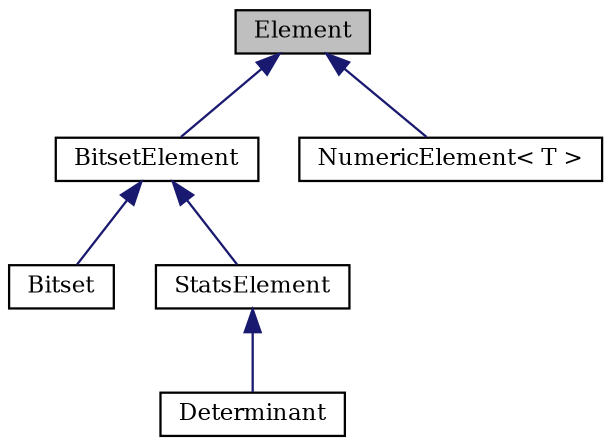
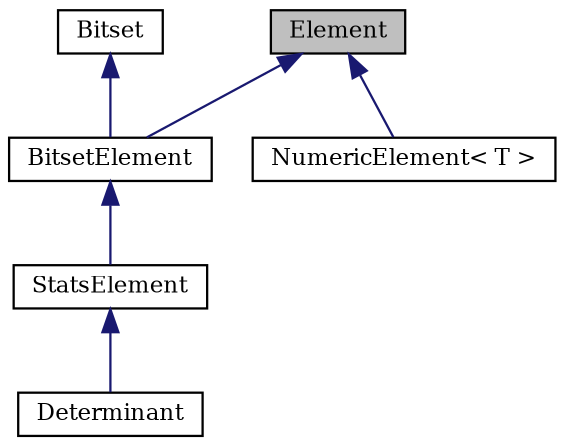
  digraph {
    fontname="DejaVu Serif"
    node [color=black fillcolor=white fontname="DejaVu Serif" fontsize=10 shape=record style=filled]
    edge [color=midnightblue dir=back fontname="DejaVu Serif" fontsize=10 labelfontname=Helvetica labelfontsize=10 style=solid]
    n1 [fillcolor=grey75 fontcolor=black height=0.2 label=Element width=0.4]
    n2 [height=0.2 label=BitsetElement width=0.4]
    n3 [height=0.2 label="NumericElement\< T \>" width=0.4]
    n4 [height=0.2 label=Bitset width=0.4]
    n5 [height=0.2 label=StatsElement width=0.4]
    n6 [height=0.2 label=Determinant width=0.4]
    n1 -> n2
    n1 -> n3
-   n2 -> n4
+   n4 -> n2
    n2 -> n5
    n5 -> n6
  }
